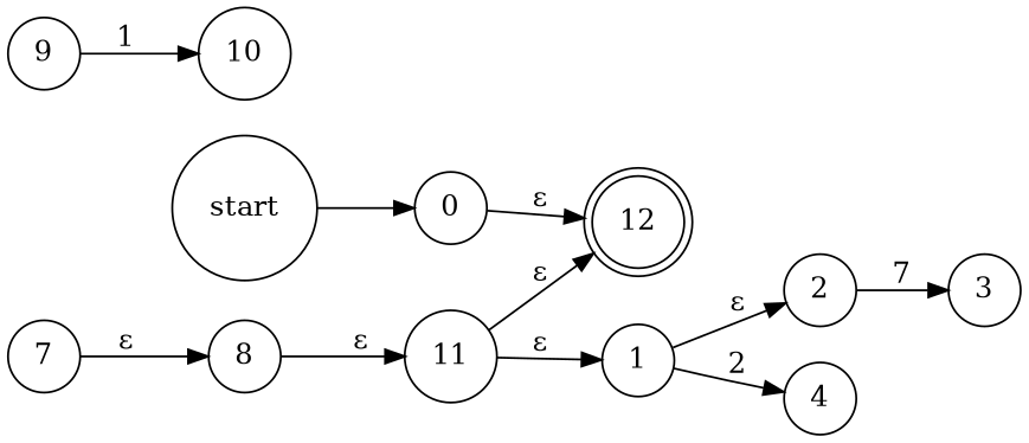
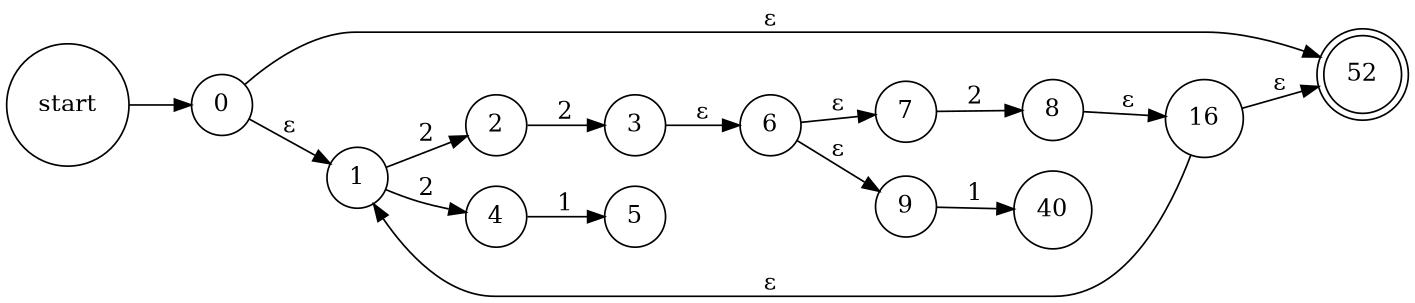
  digraph {
    rankdir=LR
    node [shape=circle]
-   12 [shape=doublecircle]
+   12 [shape=doublecircle label=52]
    start [height=0.1 width=0.1]
    0
    1
    2
    4
    3
+   5
+   6
    7
    9
    8
-   10
-   11
+   10 [label=40]
+   11 [label=16]
    start -> 0
    0 -> 12 [label="ε"]
-   1 -> 2 [label="ε"]
+   0 -> 1 [label="ε"]
+   1 -> 2 [label=2]
    1 -> 4 [label=2]
-   2 -> 3 [label=7]
-   7 -> 8 [label="ε"]
+   2 -> 3 [label=2]
+   4 -> 5 [label=1]
+   3 -> 6 [label="ε"]
+   6 -> 7 [label="ε"]
+   6 -> 9 [label="ε"]
+   7 -> 8 [label=2]
    9 -> 10 [label=1]
    8 -> 11 [label="ε"]
    11 -> 12 [label="ε"]
    11 -> 1 [label="ε"]
  }
